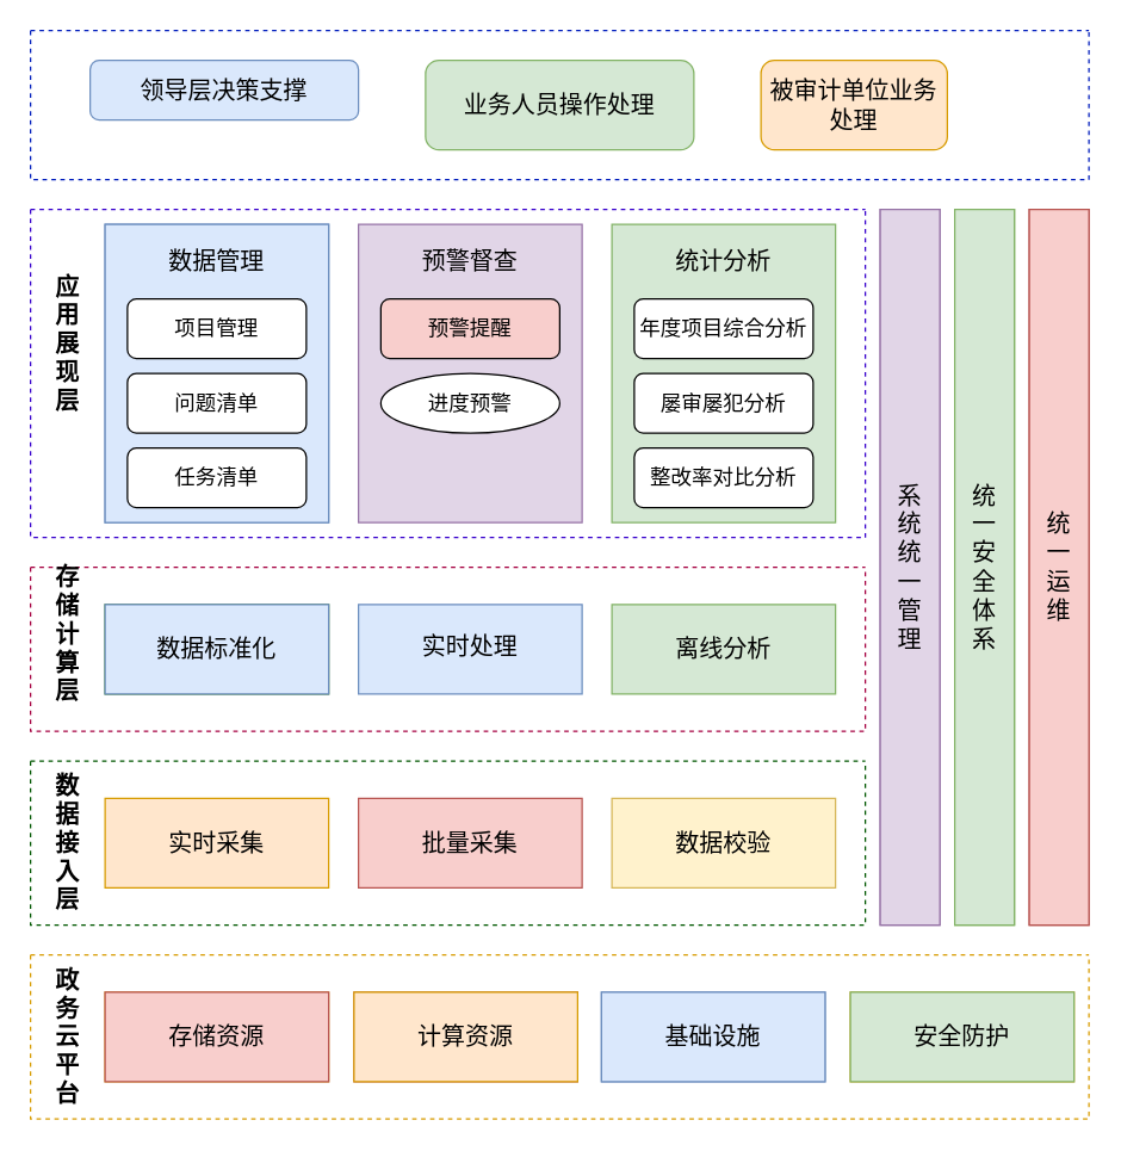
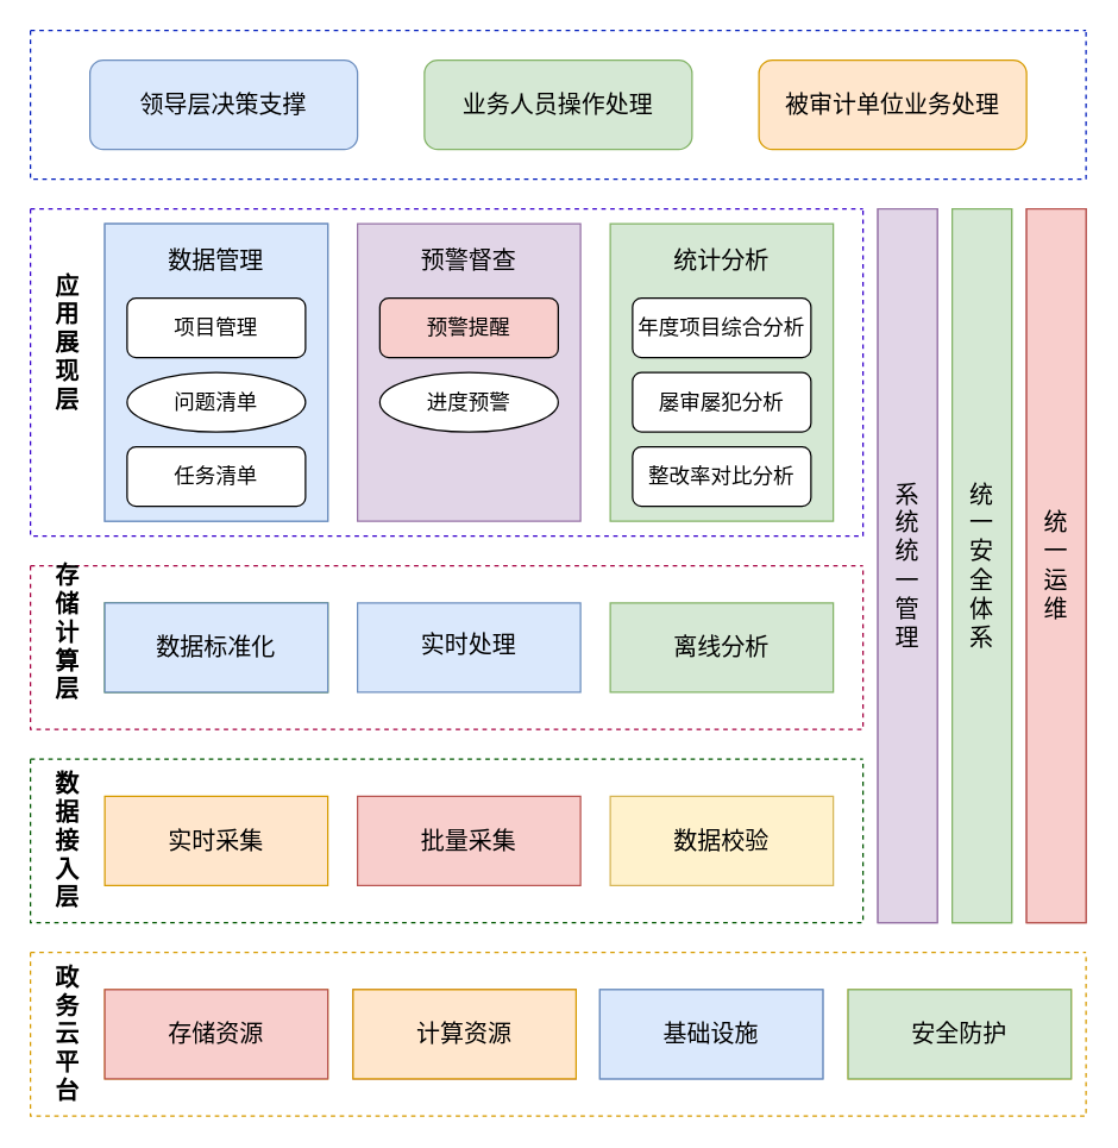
  <mxCell id="0" />
  <mxCell id="1" parent="0" />
  <mxCell id="2" value="" style="swimlane;startSize=0;fontSize=16;fillColor=#0050ef;strokeColor=#001DBC;fontColor=#ffffff;dashed=1;" vertex="1" parent="1"><mxGeometry x="20" y="20" width="710" height="100" as="geometry"><mxRectangle x="120" y="50" width="50" height="40" as="alternateBounds" /></mxGeometry></mxCell>
- <mxCell id="3" value="领导层决策支撑" style="rounded=1;whiteSpace=wrap;html=1;fontSize=16;fillColor=#dae8fc;strokeColor=#6c8ebf;" vertex="1" parent="2"><mxGeometry x="40" y="20" width="180" height="40" as="geometry" /></mxCell>
- <mxCell id="4" value="被审计单位业务处理" style="rounded=1;whiteSpace=wrap;html=1;fontSize=16;fillColor=#ffe6cc;strokeColor=#d79b00;" vertex="1" parent="2"><mxGeometry x="490" y="20" width="125" height="60" as="geometry" /></mxCell>
+ <mxCell id="3" value="领导层决策支撑" style="rounded=1;whiteSpace=wrap;html=1;fontSize=16;fillColor=#dae8fc;strokeColor=#6c8ebf;" vertex="1" parent="2"><mxGeometry x="40" y="20" width="180" height="60" as="geometry" /></mxCell>
+ <mxCell id="4" value="被审计单位业务处理" style="rounded=1;whiteSpace=wrap;html=1;fontSize=16;fillColor=#ffe6cc;strokeColor=#d79b00;" vertex="1" parent="2"><mxGeometry x="490" y="20" width="180" height="60" as="geometry" /></mxCell>
  <mxCell id="5" value="业务人员操作处理" style="rounded=1;whiteSpace=wrap;html=1;fontSize=16;fillColor=#d5e8d4;strokeColor=#82b366;" vertex="1" parent="2"><mxGeometry x="265" y="20" width="180" height="60" as="geometry" /></mxCell>
  <mxCell id="6" value="" style="swimlane;startSize=0;fontSize=16;dashed=1;fillColor=#6a00ff;fontColor=#ffffff;strokeColor=#3700CC;" vertex="1" parent="1"><mxGeometry x="20" y="140" width="560" height="220" as="geometry"><mxRectangle x="120" y="50" width="50" height="40" as="alternateBounds" /></mxGeometry></mxCell>
  <mxCell id="7" value="应用展现层" style="text;html=1;strokeColor=none;fillColor=none;align=center;verticalAlign=middle;whiteSpace=wrap;rounded=0;fontSize=16;fontColor=#000000;fontStyle=1" vertex="1" parent="6"><mxGeometry x="10" y="75" width="30" height="30" as="geometry" /></mxCell>
  <mxCell id="8" value="" style="group;fillColor=#dae8fc;strokeColor=#6c8ebf;" vertex="1" connectable="0" parent="6"><mxGeometry x="50" y="10" width="150" height="200" as="geometry" /></mxCell>
  <mxCell id="9" value="" style="rounded=0;whiteSpace=wrap;html=1;fontSize=16;fillColor=#dae8fc;strokeColor=#6c8ebf;" vertex="1" parent="8"><mxGeometry width="150" height="200" as="geometry" /></mxCell>
  <mxCell id="10" value="数据管理" style="text;html=1;strokeColor=none;fillColor=none;align=center;verticalAlign=middle;whiteSpace=wrap;rounded=0;fontSize=16;fontColor=#000000;" vertex="1" parent="8"><mxGeometry x="30" y="10" width="90" height="30" as="geometry" /></mxCell>
  <mxCell id="11" value="项目管理" style="rounded=1;whiteSpace=wrap;html=1;fontSize=14;" vertex="1" parent="8"><mxGeometry x="15" y="50" width="120" height="40" as="geometry" /></mxCell>
- <mxCell id="12" value="问题清单" style="rounded=1;whiteSpace=wrap;html=1;fontSize=14;" vertex="1" parent="8"><mxGeometry x="15" y="100" width="120" height="40" as="geometry" /></mxCell>
+ <mxCell id="12" value="问题清单" style="ellipse;whiteSpace=wrap;html=1;fontSize=14;" vertex="1" parent="8"><mxGeometry x="15" y="100" width="120" height="40" as="geometry" /></mxCell>
  <mxCell id="13" value="任务清单" style="rounded=1;whiteSpace=wrap;html=1;fontSize=14;" vertex="1" parent="8"><mxGeometry x="15" y="150" width="120" height="40" as="geometry" /></mxCell>
  <mxCell id="14" value="" style="group" vertex="1" connectable="0" parent="6"><mxGeometry x="220" y="10" width="150" height="200" as="geometry" /></mxCell>
  <mxCell id="15" value="" style="rounded=0;whiteSpace=wrap;html=1;fontSize=16;fillColor=#e1d5e7;strokeColor=#9673a6;" vertex="1" parent="14"><mxGeometry width="150" height="200" as="geometry" /></mxCell>
  <mxCell id="16" value="预警督查" style="text;html=1;strokeColor=none;fillColor=none;align=center;verticalAlign=middle;whiteSpace=wrap;rounded=0;fontSize=16;fontColor=#000000;" vertex="1" parent="14"><mxGeometry x="30" y="10" width="90" height="30" as="geometry" /></mxCell>
  <mxCell id="17" value="预警提醒" style="rounded=1;whiteSpace=wrap;html=1;fontSize=14;fillColor=#f8cecc;" vertex="1" parent="14"><mxGeometry x="15" y="50" width="120" height="40" as="geometry" /></mxCell>
  <mxCell id="18" value="进度预警" style="ellipse;whiteSpace=wrap;html=1;fontSize=14;" vertex="1" parent="14"><mxGeometry x="15" y="100" width="120" height="40" as="geometry" /></mxCell>
  <mxCell id="19" value="" style="group" vertex="1" connectable="0" parent="6"><mxGeometry x="390" y="10" width="150" height="200" as="geometry" /></mxCell>
  <mxCell id="20" value="" style="rounded=0;whiteSpace=wrap;html=1;fontSize=16;fillColor=#d5e8d4;strokeColor=#82b366;" vertex="1" parent="19"><mxGeometry width="150" height="200" as="geometry" /></mxCell>
  <mxCell id="21" value="统计分析" style="text;html=1;strokeColor=none;fillColor=none;align=center;verticalAlign=middle;whiteSpace=wrap;rounded=0;fontSize=16;fontColor=#000000;" vertex="1" parent="19"><mxGeometry x="30" y="10" width="90" height="30" as="geometry" /></mxCell>
  <mxCell id="22" value="年度项目综合分析" style="rounded=1;whiteSpace=wrap;html=1;fontSize=14;" vertex="1" parent="19"><mxGeometry x="15" y="50" width="120" height="40" as="geometry" /></mxCell>
  <mxCell id="23" value="屡审屡犯分析" style="rounded=1;whiteSpace=wrap;html=1;fontSize=14;" vertex="1" parent="19"><mxGeometry x="15" y="100" width="120" height="40" as="geometry" /></mxCell>
  <mxCell id="24" value="整改率对比分析" style="rounded=1;whiteSpace=wrap;html=1;fontSize=14;" vertex="1" parent="19"><mxGeometry x="15" y="150" width="120" height="40" as="geometry" /></mxCell>
  <mxCell id="25" value="" style="swimlane;startSize=0;fontSize=16;fillColor=#008a00;fontColor=#ffffff;strokeColor=#005700;dashed=1;" vertex="1" parent="1"><mxGeometry x="20" y="510" width="560" height="110" as="geometry"><mxRectangle x="120" y="50" width="50" height="40" as="alternateBounds" /></mxGeometry></mxCell>
  <mxCell id="26" value="数据接入层" style="text;html=1;strokeColor=none;fillColor=none;align=center;verticalAlign=middle;whiteSpace=wrap;rounded=0;fontSize=16;fontColor=#000000;fontStyle=1" vertex="1" parent="25"><mxGeometry x="10" y="40" width="30" height="30" as="geometry" /></mxCell>
  <mxCell id="27" value="" style="group" vertex="1" connectable="0" parent="25"><mxGeometry x="220" y="25" width="150" height="60" as="geometry" /></mxCell>
  <mxCell id="28" value="" style="rounded=0;whiteSpace=wrap;html=1;fontSize=16;fillColor=#f8cecc;strokeColor=#b85450;" vertex="1" parent="27"><mxGeometry width="150" height="60" as="geometry" /></mxCell>
  <mxCell id="29" value="批量采集" style="text;html=1;strokeColor=none;fillColor=none;align=center;verticalAlign=middle;whiteSpace=wrap;rounded=0;fontSize=16;fontColor=#000000;" vertex="1" parent="27"><mxGeometry x="30" y="25.5" width="90" height="9" as="geometry" /></mxCell>
  <mxCell id="30" value="" style="group" vertex="1" connectable="0" parent="25"><mxGeometry x="390" y="25" width="150" height="60" as="geometry" /></mxCell>
  <mxCell id="31" value="" style="rounded=0;whiteSpace=wrap;html=1;fontSize=16;fillColor=#fff2cc;strokeColor=#d6b656;" vertex="1" parent="30"><mxGeometry width="150" height="60" as="geometry" /></mxCell>
  <mxCell id="32" value="数据校验" style="text;html=1;strokeColor=none;fillColor=none;align=center;verticalAlign=middle;whiteSpace=wrap;rounded=0;fontSize=16;fontColor=#000000;" vertex="1" parent="30"><mxGeometry x="30" y="25.5" width="90" height="9" as="geometry" /></mxCell>
  <mxCell id="33" value="" style="group" vertex="1" connectable="0" parent="25"><mxGeometry x="50" y="25" width="150" height="60" as="geometry" /></mxCell>
  <mxCell id="34" value="" style="rounded=0;whiteSpace=wrap;html=1;fontSize=16;fillColor=#ffe6cc;strokeColor=#d79b00;" vertex="1" parent="33"><mxGeometry width="150" height="60" as="geometry" /></mxCell>
  <mxCell id="35" value="实时采集" style="text;html=1;strokeColor=none;fillColor=none;align=center;verticalAlign=middle;whiteSpace=wrap;rounded=0;fontSize=16;fontColor=#000000;" vertex="1" parent="33"><mxGeometry x="30" y="25.5" width="90" height="9" as="geometry" /></mxCell>
  <mxCell id="36" value="" style="swimlane;startSize=0;fontSize=16;fillColor=#d80073;fontColor=#ffffff;strokeColor=#A50040;dashed=1;" vertex="1" parent="1"><mxGeometry x="20" y="380" width="560" height="110" as="geometry"><mxRectangle x="120" y="50" width="50" height="40" as="alternateBounds" /></mxGeometry></mxCell>
  <mxCell id="37" value="存储计算层" style="text;html=1;strokeColor=none;fillColor=none;align=center;verticalAlign=middle;whiteSpace=wrap;rounded=0;fontSize=16;fontColor=#000000;fontStyle=1" vertex="1" parent="36"><mxGeometry x="10" y="30" width="30" height="30" as="geometry" /></mxCell>
  <mxCell id="38" value="" style="group;fillColor=#dae8fc;strokeColor=#6c8ebf;" vertex="1" connectable="0" parent="36"><mxGeometry x="220" y="25" width="150" height="60" as="geometry" /></mxCell>
  <mxCell id="39" value="实时处理" style="text;html=1;strokeColor=none;fillColor=none;align=center;verticalAlign=middle;whiteSpace=wrap;rounded=0;fontSize=16;fontColor=#000000;" vertex="1" parent="38"><mxGeometry x="30" y="23.538" width="90" height="8.308" as="geometry" /></mxCell>
  <mxCell id="40" value="" style="group" vertex="1" connectable="0" parent="36"><mxGeometry x="390" y="25" width="150" height="60" as="geometry" /></mxCell>
  <mxCell id="41" value="" style="rounded=0;whiteSpace=wrap;html=1;fontSize=16;fillColor=#d5e8d4;strokeColor=#82b366;" vertex="1" parent="40"><mxGeometry width="150" height="60" as="geometry" /></mxCell>
  <mxCell id="42" value="离线分析" style="text;html=1;strokeColor=none;fillColor=none;align=center;verticalAlign=middle;whiteSpace=wrap;rounded=0;fontSize=16;fontColor=#000000;" vertex="1" parent="40"><mxGeometry x="30" y="25.5" width="90" height="9" as="geometry" /></mxCell>
  <mxCell id="43" value="" style="group;fillColor=#60a917;fontColor=#ffffff;strokeColor=#2D7600;" vertex="1" connectable="0" parent="36"><mxGeometry x="50" y="25" width="150" height="60" as="geometry" /></mxCell>
  <mxCell id="44" value="" style="rounded=0;whiteSpace=wrap;html=1;fontSize=16;fillColor=#dae8fc;strokeColor=#6c8ebf;" vertex="1" parent="43"><mxGeometry width="150" height="60" as="geometry" /></mxCell>
  <mxCell id="45" value="数据标准化" style="text;html=1;strokeColor=none;fillColor=none;align=center;verticalAlign=middle;whiteSpace=wrap;rounded=0;fontSize=16;fontColor=#000000;" vertex="1" parent="43"><mxGeometry x="30" y="25.5" width="90" height="9" as="geometry" /></mxCell>
  <mxCell id="46" value="" style="swimlane;startSize=0;fontSize=16;fillColor=#ffe6cc;strokeColor=#d79b00;dashed=1;" vertex="1" parent="1"><mxGeometry x="20" y="640" width="710" height="110" as="geometry"><mxRectangle x="120" y="50" width="50" height="40" as="alternateBounds" /></mxGeometry></mxCell>
  <mxCell id="47" value="政务云平台" style="text;html=1;strokeColor=none;fillColor=none;align=center;verticalAlign=middle;whiteSpace=wrap;rounded=0;fontSize=16;fontColor=#000000;fontStyle=1" vertex="1" parent="46"><mxGeometry x="10" y="40" width="30" height="30" as="geometry" /></mxCell>
  <mxCell id="48" value="" style="group;fillColor=#f8cecc;strokeColor=#b85450;" vertex="1" connectable="0" parent="46"><mxGeometry x="217" y="25" width="150" height="60" as="geometry" /></mxCell>
  <mxCell id="49" value="" style="rounded=0;whiteSpace=wrap;html=1;fontSize=16;fillColor=#ffe6cc;strokeColor=#d79b00;" vertex="1" parent="48"><mxGeometry width="150" height="60" as="geometry" /></mxCell>
  <mxCell id="50" value="计算资源" style="text;html=1;strokeColor=none;fillColor=none;align=center;verticalAlign=middle;whiteSpace=wrap;rounded=0;fontSize=16;fontColor=#000000;" vertex="1" parent="48"><mxGeometry x="30" y="25.5" width="90" height="9" as="geometry" /></mxCell>
  <mxCell id="51" value="" style="group;fillColor=#dae8fc;strokeColor=#6c8ebf;" vertex="1" connectable="0" parent="46"><mxGeometry x="383" y="25" width="150" height="60" as="geometry" /></mxCell>
  <mxCell id="52" value="" style="rounded=0;whiteSpace=wrap;html=1;fontSize=16;fillColor=#dae8fc;strokeColor=#6c8ebf;" vertex="1" parent="51"><mxGeometry width="150" height="60" as="geometry" /></mxCell>
  <mxCell id="53" value="基础设施" style="text;html=1;strokeColor=none;fillColor=none;align=center;verticalAlign=middle;whiteSpace=wrap;rounded=0;fontSize=16;fontColor=#000000;" vertex="1" parent="51"><mxGeometry x="30" y="25.5" width="90" height="9" as="geometry" /></mxCell>
  <mxCell id="54" value="" style="group;fillColor=#ffe6cc;strokeColor=#d79b00;" vertex="1" connectable="0" parent="46"><mxGeometry x="50" y="25" width="150" height="60" as="geometry" /></mxCell>
  <mxCell id="55" value="" style="rounded=0;whiteSpace=wrap;html=1;fontSize=16;fillColor=#f8cecc;strokeColor=#b85450;" vertex="1" parent="54"><mxGeometry width="150" height="60" as="geometry" /></mxCell>
  <mxCell id="56" value="存储资源" style="text;html=1;strokeColor=none;fillColor=none;align=center;verticalAlign=middle;whiteSpace=wrap;rounded=0;fontSize=16;fontColor=#000000;" vertex="1" parent="54"><mxGeometry x="30" y="25.5" width="90" height="9" as="geometry" /></mxCell>
  <mxCell id="57" value="" style="group;fillColor=#ffe6cc;strokeColor=#d79b00;" vertex="1" connectable="0" parent="46"><mxGeometry x="550" y="25" width="150" height="60" as="geometry" /></mxCell>
  <mxCell id="58" value="" style="rounded=0;whiteSpace=wrap;html=1;fontSize=16;fillColor=#d5e8d4;strokeColor=#82b366;" vertex="1" parent="57"><mxGeometry width="150" height="60" as="geometry" /></mxCell>
  <mxCell id="59" value="安全防护" style="text;html=1;strokeColor=none;fillColor=none;align=center;verticalAlign=middle;whiteSpace=wrap;rounded=0;fontSize=16;fontColor=#000000;" vertex="1" parent="57"><mxGeometry x="30" y="25.5" width="90" height="9" as="geometry" /></mxCell>
  <mxCell id="60" value="" style="group;fillColor=#e1d5e7;strokeColor=#9673a6;fillStyle=auto;" vertex="1" connectable="0" parent="1"><mxGeometry x="590" y="140" width="40" height="480" as="geometry" /></mxCell>
  <mxCell id="61" value="" style="rounded=0;whiteSpace=wrap;html=1;fontSize=16;fillColor=#e1d5e7;strokeColor=#9673a6;" vertex="1" parent="60"><mxGeometry width="40" height="480" as="geometry" /></mxCell>
  <mxCell id="62" value="系统统一管理" style="text;html=1;strokeColor=none;fillColor=none;align=center;verticalAlign=middle;whiteSpace=wrap;rounded=0;fontSize=16;fontColor=#000000;" vertex="1" parent="60"><mxGeometry x="8" y="204" width="24" height="72" as="geometry" /></mxCell>
  <mxCell id="63" value="" style="group;fillColor=#d5e8d4;strokeColor=#82b366;" vertex="1" connectable="0" parent="1"><mxGeometry x="640" y="140" width="40" height="480" as="geometry" /></mxCell>
  <mxCell id="64" value="" style="rounded=0;whiteSpace=wrap;html=1;fontSize=16;fillColor=#d5e8d4;strokeColor=#82b366;" vertex="1" parent="63"><mxGeometry width="40" height="480" as="geometry" /></mxCell>
  <mxCell id="65" value="统一安全体系" style="text;html=1;strokeColor=none;fillColor=none;align=center;verticalAlign=middle;whiteSpace=wrap;rounded=0;fontSize=16;fontColor=#000000;" vertex="1" parent="63"><mxGeometry x="8" y="204" width="24" height="72" as="geometry" /></mxCell>
  <mxCell id="66" value="" style="group;fillColor=#f8cecc;strokeColor=#b85450;" vertex="1" connectable="0" parent="1"><mxGeometry x="690" y="140" width="40" height="480" as="geometry" /></mxCell>
  <mxCell id="67" value="" style="rounded=0;whiteSpace=wrap;html=1;fontSize=16;fillColor=#f8cecc;strokeColor=#b85450;" vertex="1" parent="66"><mxGeometry width="40" height="480" as="geometry" /></mxCell>
  <mxCell id="68" value="统一运维" style="text;html=1;strokeColor=none;fillColor=none;align=center;verticalAlign=middle;whiteSpace=wrap;rounded=0;fontSize=16;fontColor=#000000;" vertex="1" parent="66"><mxGeometry x="8" y="204" width="24" height="72" as="geometry" /></mxCell>
